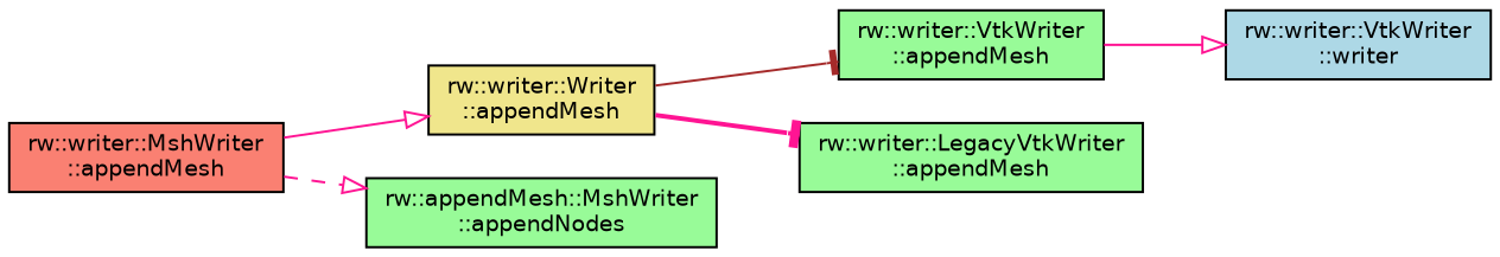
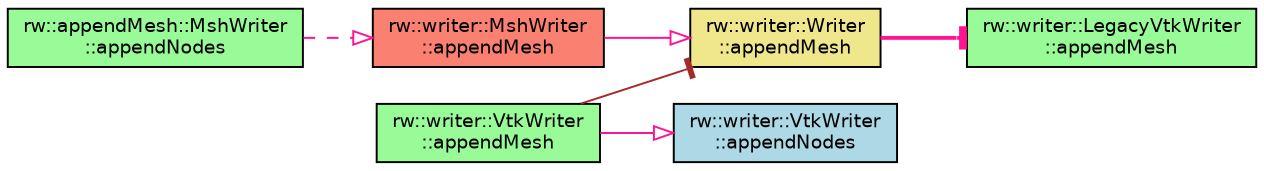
  digraph {
    rankdir=LR
    node [color=black fillcolor=palegreen fontname=Helvetica fontsize=10 shape=record style=filled]
    edge [arrowhead=onormal color=deeppink fontname=Helvetica fontsize=10 labelfontname=Helvetica labelfontsize=10 style=solid]
    n1 [fillcolor=khaki fontcolor=black height=0.2 label="rw::writer::Writer\l::appendMesh" width=0.4]
    n2 [height=0.2 label="rw::writer::VtkWriter\l::appendMesh" width=0.4]
    n3 [height=0.2 label="rw::writer::LegacyVtkWriter\l::appendMesh" width=0.4]
-   n4 [fillcolor=lightblue height=0.2 label="rw::writer::VtkWriter\l::writer" width=0.4]
+   n4 [fillcolor=lightblue height=0.2 label="rw::writer::VtkWriter\l::appendNodes" width=0.4]
    n5 [fillcolor=salmon height=0.2 label="rw::writer::MshWriter\l::appendMesh" width=0.4]
    n6 [height=0.2 label="rw::appendMesh::MshWriter\l::appendNodes" width=0.4]
-   n1 -> n2 [arrowhead=tee color=brown]
+   n2 -> n1 [arrowhead=tee color=brown]
    n1 -> n3 [arrowhead=tee style=bold]
    n2 -> n4
    n5 -> n1
-   n5 -> n6 [style=dashed]
+   n6 -> n5 [style=dashed]
  }
